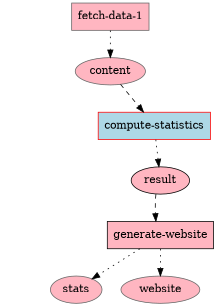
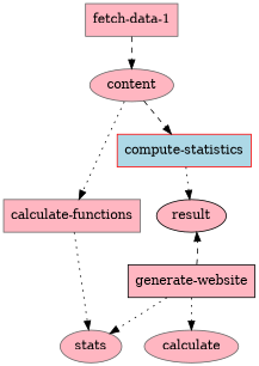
  digraph {
    node [color=gray40 fillcolor=lightpink shape=box style=filled]
    edge [style=dotted]
    n1 [label="fetch-data-1"]
    n2 [label=content shape=ellipse]
+   n3 [label="calculate-functions"]
    n4 [color=red fillcolor=lightblue label="compute-statistics"]
    n5 [label=stats shape=ellipse]
    n6 [color=black label=result shape=ellipse]
    n7 [color=black label="generate-website"]
-   n8 [label=website shape=ellipse]
-   n1 -> n2
+   n8 [label=calculate shape=ellipse]
+   n1 -> n2 [style=dashed]
+   n2 -> n3
    n2 -> n4 [style=dashed]
+   n3 -> n5
    n4 -> n6
-   n6 -> n7 [style=dashed]
+   n7 -> n6 [style=dashed]
    n7 -> n5
    n7 -> n8
  }
